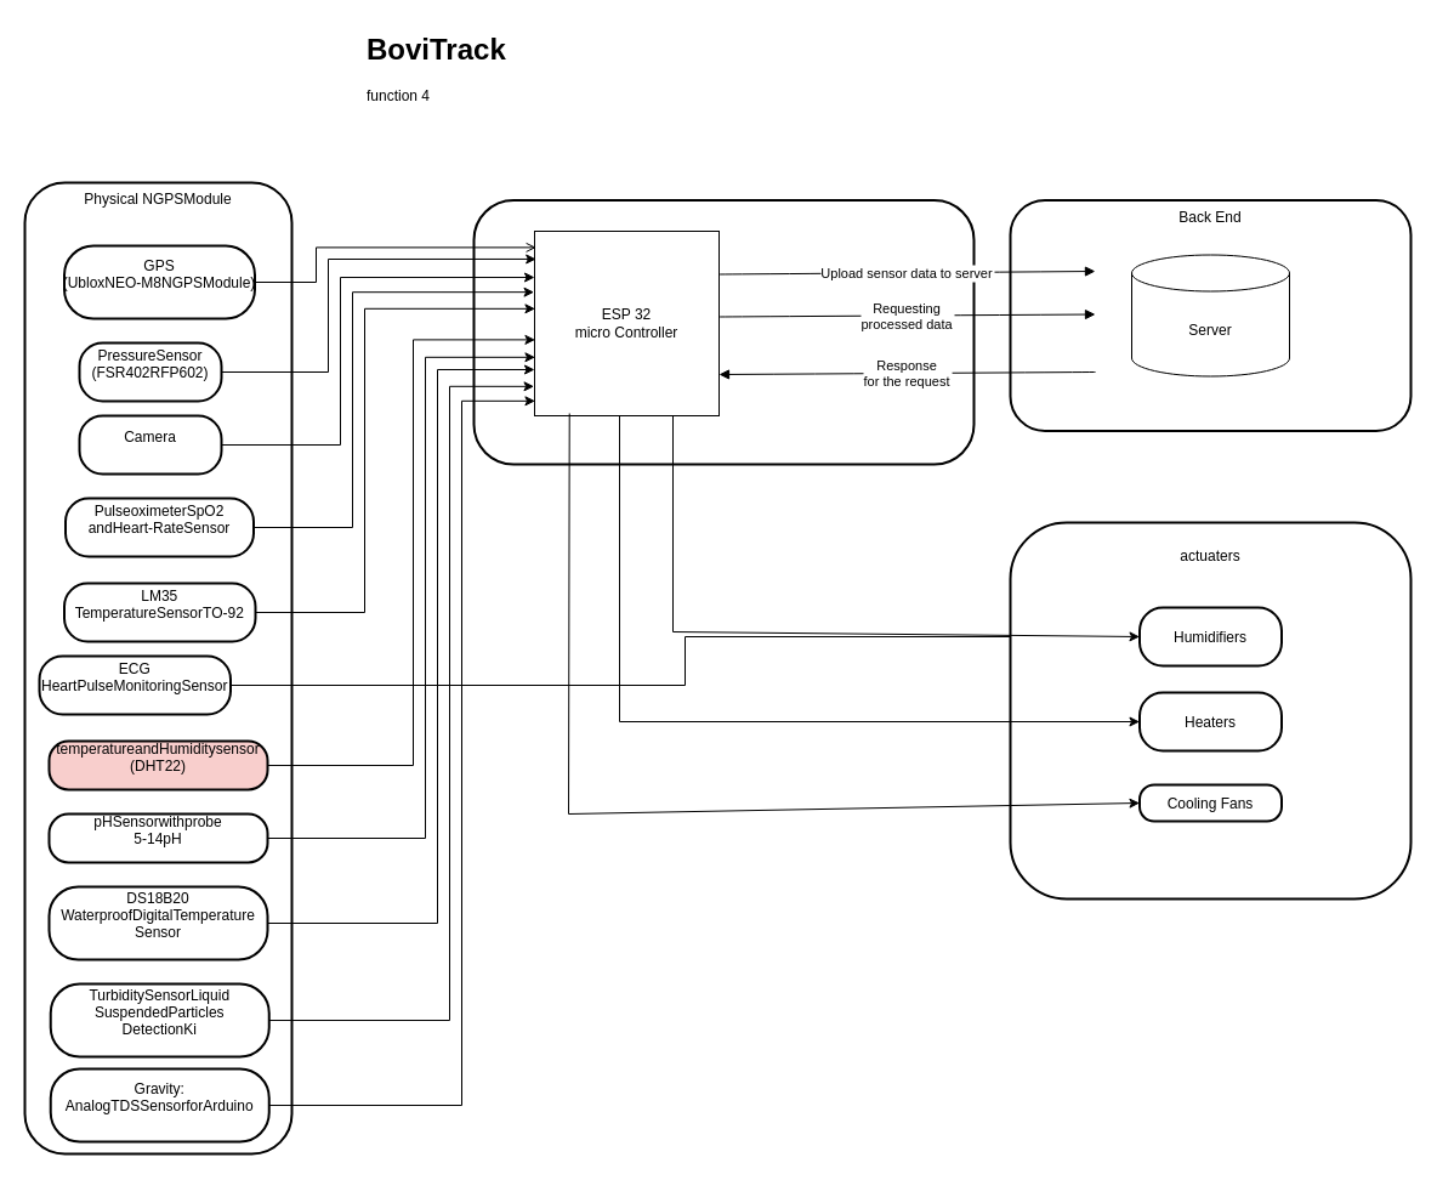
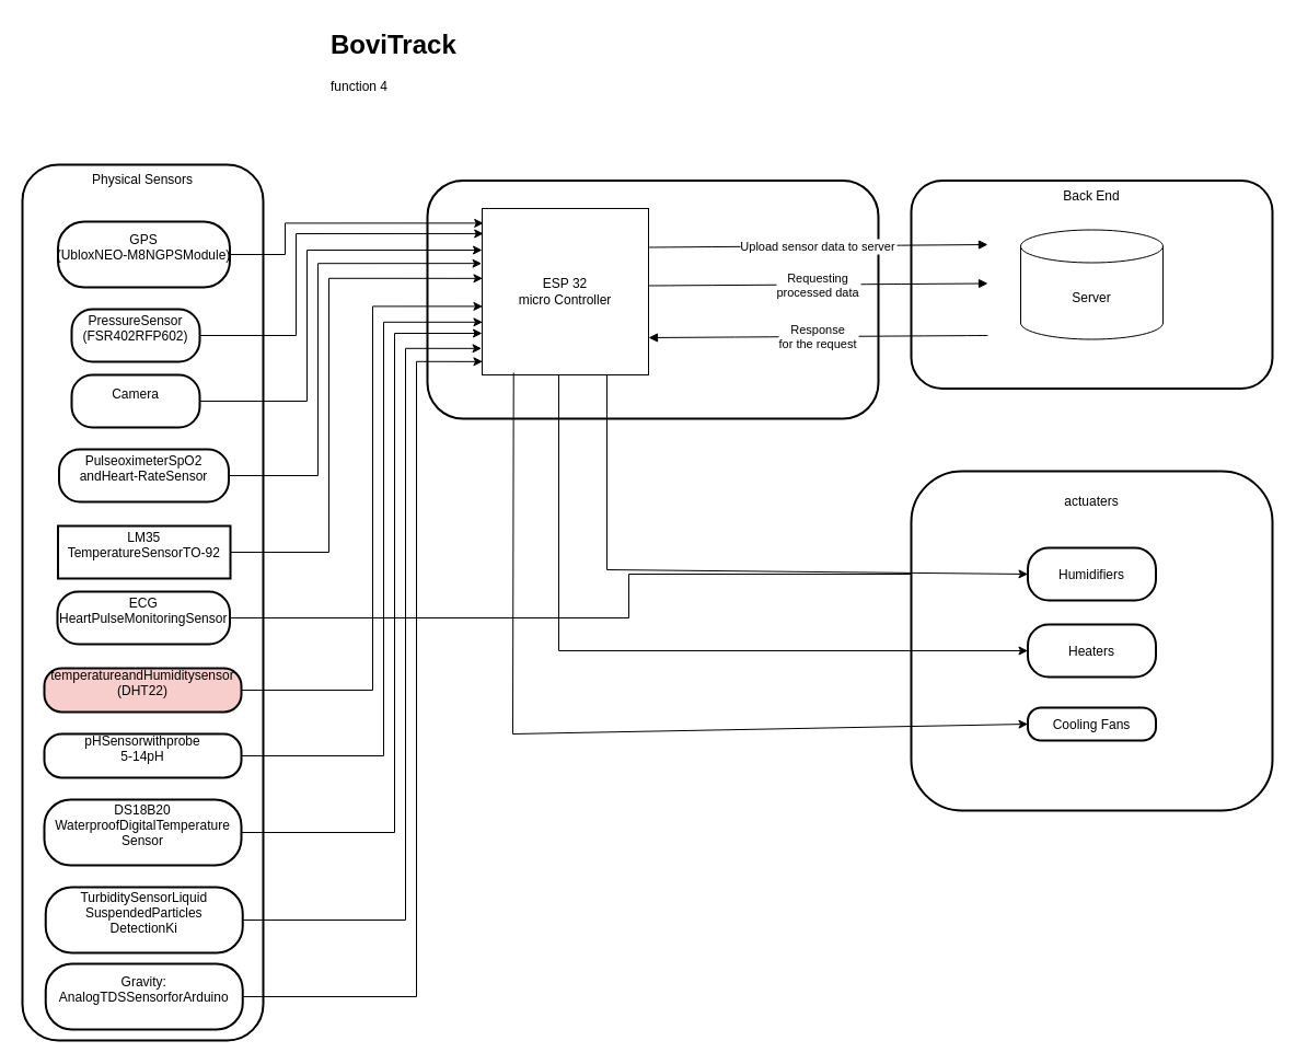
  <mxCell id="0" />
  <mxCell id="1" parent="0" />
  <mxCell id="2" value="Back End" style="whiteSpace=wrap;strokeWidth=2;rounded=1;verticalAlign=top;" parent="1" vertex="1"><mxGeometry x="832" y="164.5" width="330" height="190" as="geometry" /></mxCell>
  <mxCell id="3" value="" style="whiteSpace=wrap;strokeWidth=2;rounded=1;" parent="1" vertex="1"><mxGeometry x="390" y="164.5" width="412" height="217.5" as="geometry" /></mxCell>
- <mxCell id="4" value="Physical NGPSModule" style="strokeWidth=2;rounded=1;align=center;whiteSpace=wrap;labelPosition=center;verticalLabelPosition=middle;verticalAlign=top;horizontal=1;" parent="1" vertex="1"><mxGeometry x="20" y="150" width="220" height="800" as="geometry" /></mxCell>
+ <mxCell id="4" value="Physical Sensors" style="strokeWidth=2;rounded=1;align=center;whiteSpace=wrap;labelPosition=center;verticalLabelPosition=middle;verticalAlign=top;horizontal=1;" parent="1" vertex="1"><mxGeometry x="20" y="150" width="220" height="800" as="geometry" /></mxCell>
  <mxCell id="5" value="&#10;GPS&#10;(UbloxNEO-M8NGPSModule)&#10;&#10;" style="rounded=1;arcSize=40;strokeWidth=2;" parent="1" vertex="1"><mxGeometry x="52.5" y="202" width="157" height="60" as="geometry" /></mxCell>
  <mxCell id="6" value="Upload sensor data to server" style="curved=1;startArrow=none;endArrow=block;entryX=0.212;entryY=0.5;entryDx=0;entryDy=0;entryPerimeter=0;" parent="1" edge="1"><mxGeometry relative="1" as="geometry"><Array as="points" /><mxPoint x="592" y="225.5" as="sourcePoint" /><mxPoint x="901.96" y="223" as="targetPoint" /></mxGeometry></mxCell>
  <mxCell id="7" value="ESP 32&lt;div&gt;micro Controller&lt;/div&gt;" style="whiteSpace=wrap;html=1;aspect=fixed;" parent="1" vertex="1"><mxGeometry x="440" y="190" width="152" height="152" as="geometry" /></mxCell>
  <mxCell id="8" value="Server" style="shape=cylinder3;whiteSpace=wrap;html=1;boundedLbl=1;backgroundOutline=1;size=15;" parent="1" vertex="1"><mxGeometry x="932" y="209.5" width="130" height="100" as="geometry" /></mxCell>
  <mxCell id="9" value="Requesting&#10;processed data" style="curved=1;startArrow=none;endArrow=block;entryX=0.212;entryY=0.5;entryDx=0;entryDy=0;entryPerimeter=0;" parent="1" edge="1"><mxGeometry relative="1" as="geometry"><Array as="points" /><mxPoint x="592" y="260.5" as="sourcePoint" /><mxPoint x="902" y="258.5" as="targetPoint" /></mxGeometry></mxCell>
  <mxCell id="10" value="Response&#10;for the request" style="curved=1;startArrow=none;endArrow=block;entryX=0.212;entryY=0.5;entryDx=0;entryDy=0;entryPerimeter=0;" parent="1" edge="1"><mxGeometry relative="1" as="geometry"><Array as="points" /><mxPoint x="902" y="306" as="sourcePoint" /><mxPoint x="592" y="308" as="targetPoint" /></mxGeometry></mxCell>
  <mxCell id="11" value="&#10;PressureSensor&#10;(FSR402RFP602)&#10;&#10;" style="rounded=1;arcSize=40;strokeWidth=2;" parent="1" vertex="1"><mxGeometry x="65" y="282" width="117" height="48" as="geometry" /></mxCell>
  <mxCell id="12" style="edgeStyle=orthogonalEdgeStyle;rounded=0;orthogonalLoop=1;jettySize=auto;html=1;entryX=0;entryY=0.25;entryDx=0;entryDy=0;" parent="1" source="13" target="7" edge="1"><mxGeometry relative="1" as="geometry"><Array as="points"><mxPoint x="280" y="366" /><mxPoint x="280" y="228" /></Array></mxGeometry></mxCell>
  <mxCell id="13" value="&#10;Camera&#10;&#10;" style="rounded=1;arcSize=40;strokeWidth=2;" parent="1" vertex="1"><mxGeometry x="65" y="342" width="117" height="48" as="geometry" /></mxCell>
  <mxCell id="14" value="&lt;h1 style=&quot;margin-top: 0px;&quot;&gt;BoviTrack&lt;/h1&gt;&lt;div&gt;function 4&lt;/div&gt;" style="text;html=1;whiteSpace=wrap;overflow=hidden;rounded=0;" parent="1" vertex="1"><mxGeometry x="300" width="570" height="120" as="geometry" y="20" /></mxCell>
  <mxCell id="15" value="&#10;PulseoximeterSpO2&#10;andHeart-RateSensor&#10;&#10;" style="rounded=1;arcSize=40;strokeWidth=2;" parent="1" vertex="1"><mxGeometry x="53.5" y="410" width="155" height="48" as="geometry" /></mxCell>
- <mxCell id="16" value="&#10;LM35&#10;TemperatureSensorTO-92&#10;&#10;" style="rounded=1;arcSize=40;strokeWidth=2;" parent="1" vertex="1"><mxGeometry x="52.5" y="480" width="157.5" height="48" as="geometry" /></mxCell>
+ <mxCell id="16" value="&#10;LM35&#10;TemperatureSensorTO-92&#10;&#10;" style="arcSize=40;strokeWidth=2;rounded=0;" parent="1" vertex="1"><mxGeometry x="52.5" y="480" width="157.5" height="48" as="geometry" /></mxCell>
  <mxCell id="17" style="edgeStyle=orthogonalEdgeStyle;rounded=0;orthogonalLoop=1;jettySize=auto;html=1;" parent="1" source="18" target="24" edge="1"><mxGeometry relative="1" as="geometry" /></mxCell>
- <mxCell id="18" value="&#10;ECG&#10;HeartPulseMonitoringSensor&#10;&#10;" style="rounded=1;arcSize=40;strokeWidth=2;" parent="1" vertex="1"><mxGeometry x="32" y="540" width="157.5" height="48" as="geometry" /></mxCell>
+ <mxCell id="18" value="&#10;ECG&#10;HeartPulseMonitoringSensor&#10;&#10;" style="rounded=1;arcSize=40;strokeWidth=2;" parent="1" vertex="1"><mxGeometry x="52" y="540" width="157.5" height="48" as="geometry" /></mxCell>
  <mxCell id="19" value="&#10;temperatureandHumiditysensor&#10;(DHT22)&#10;&#10;" style="rounded=1;arcSize=40;strokeWidth=2;fillColor=#f8cecc;" parent="1" vertex="1"><mxGeometry x="40" y="610" width="180" height="40" as="geometry" /></mxCell>
  <mxCell id="20" value="&#10;pHSensorwithprobe&#10;5-14pH&#10;&#10;" style="rounded=1;arcSize=40;strokeWidth=2;" parent="1" vertex="1"><mxGeometry x="40" y="670" width="180" height="40" as="geometry" /></mxCell>
  <mxCell id="21" style="edgeStyle=orthogonalEdgeStyle;rounded=0;orthogonalLoop=1;jettySize=auto;html=1;entryX=0;entryY=0.75;entryDx=0;entryDy=0;" parent="1" source="22" target="7" edge="1"><mxGeometry relative="1" as="geometry"><Array as="points"><mxPoint x="360" y="760" /><mxPoint x="360" y="304" /></Array></mxGeometry></mxCell>
  <mxCell id="22" value="&#10;DS18B20&#10;WaterproofDigitalTemperature&#10;Sensor&#10;&#10;" style="rounded=1;arcSize=40;strokeWidth=2;" parent="1" vertex="1"><mxGeometry x="40" y="730" width="180" height="60" as="geometry" /></mxCell>
  <mxCell id="23" value="&#10;actuaters&#10;" style="whiteSpace=wrap;strokeWidth=2;rounded=1;verticalAlign=top;" parent="1" vertex="1"><mxGeometry x="832" y="430" width="330" height="310" as="geometry" /></mxCell>
  <mxCell id="24" value="Humidifiers" style="rounded=1;arcSize=40;strokeWidth=2;" parent="1" vertex="1"><mxGeometry x="938.5" y="500" width="117" height="48" as="geometry" /></mxCell>
  <mxCell id="25" value="Heaters" style="rounded=1;arcSize=40;strokeWidth=2;" parent="1" vertex="1"><mxGeometry x="938.5" y="570" width="117" height="48" as="geometry" /></mxCell>
  <mxCell id="26" value="Cooling Fans" style="rounded=1;arcSize=40;strokeWidth=2;" parent="1" vertex="1"><mxGeometry x="938.5" y="646" width="117" height="30" as="geometry" /></mxCell>
  <mxCell id="27" value="" style="endArrow=classic;html=1;rounded=0;exitX=0.75;exitY=1;exitDx=0;exitDy=0;entryX=0;entryY=0.5;entryDx=0;entryDy=0;" parent="1" source="7" target="24" edge="1"><mxGeometry width="50" height="50" relative="1" as="geometry"><mxPoint x="620" y="430" as="sourcePoint" /><mxPoint x="550" y="500" as="targetPoint" /><Array as="points"><mxPoint x="554" y="520" /></Array></mxGeometry></mxCell>
  <mxCell id="28" value="" style="endArrow=classic;html=1;rounded=0;exitX=0.75;exitY=1;exitDx=0;exitDy=0;entryX=0;entryY=0.5;entryDx=0;entryDy=0;" parent="1" target="25" edge="1"><mxGeometry width="50" height="50" relative="1" as="geometry"><mxPoint x="510" y="342" as="sourcePoint" /><mxPoint x="902" y="524" as="targetPoint" /><Array as="points"><mxPoint x="510" y="594" /></Array></mxGeometry></mxCell>
  <mxCell id="29" value="" style="endArrow=classic;html=1;rounded=0;exitX=0.189;exitY=0.987;exitDx=0;exitDy=0;entryX=0;entryY=0.5;entryDx=0;entryDy=0;exitPerimeter=0;" parent="1" source="7" target="26" edge="1"><mxGeometry width="50" height="50" relative="1" as="geometry"><mxPoint x="520" y="352" as="sourcePoint" /><mxPoint x="949" y="604" as="targetPoint" /><Array as="points"><mxPoint x="468" y="670" /></Array></mxGeometry></mxCell>
  <mxCell id="30" value="&#10; TurbiditySensorLiquid&#10;SuspendedParticles&#10; DetectionKi&#10;&#10;" style="rounded=1;arcSize=40;strokeWidth=2;" parent="1" vertex="1"><mxGeometry x="41.25" y="810" width="180" height="60" as="geometry" /></mxCell>
  <mxCell id="31" value="&#10;Gravity:&#10;AnalogTDSSensorforArduino&#10;&#10;" style="rounded=1;arcSize=40;strokeWidth=2;" parent="1" vertex="1"><mxGeometry x="41.25" y="880" width="180" height="60" as="geometry" /></mxCell>
- <mxCell id="32" style="edgeStyle=orthogonalEdgeStyle;rounded=0;orthogonalLoop=1;jettySize=auto;html=1;entryX=0.008;entryY=0.088;entryDx=0;entryDy=0;entryPerimeter=0;endArrow=open;" parent="1" source="5" target="7" edge="1"><mxGeometry relative="1" as="geometry"><Array as="points"><mxPoint x="260" y="232" /><mxPoint x="260" y="203" /></Array></mxGeometry></mxCell>
+ <mxCell id="32" style="edgeStyle=orthogonalEdgeStyle;rounded=0;orthogonalLoop=1;jettySize=auto;html=1;entryX=0.008;entryY=0.088;entryDx=0;entryDy=0;entryPerimeter=0;" parent="1" source="5" target="7" edge="1"><mxGeometry relative="1" as="geometry"><Array as="points"><mxPoint x="260" y="232" /><mxPoint x="260" y="203" /></Array></mxGeometry></mxCell>
  <mxCell id="33" style="edgeStyle=orthogonalEdgeStyle;rounded=0;orthogonalLoop=1;jettySize=auto;html=1;entryX=0.008;entryY=0.151;entryDx=0;entryDy=0;entryPerimeter=0;" parent="1" source="11" target="7" edge="1"><mxGeometry relative="1" as="geometry"><Array as="points"><mxPoint x="270" y="306" /><mxPoint x="270" y="213" /></Array></mxGeometry></mxCell>
  <mxCell id="34" style="edgeStyle=orthogonalEdgeStyle;rounded=0;orthogonalLoop=1;jettySize=auto;html=1;entryX=-0.003;entryY=0.33;entryDx=0;entryDy=0;entryPerimeter=0;" parent="1" source="15" target="7" edge="1"><mxGeometry relative="1" as="geometry"><Array as="points"><mxPoint x="290" y="434" /><mxPoint x="290" y="240" /></Array></mxGeometry></mxCell>
  <mxCell id="35" style="edgeStyle=orthogonalEdgeStyle;rounded=0;orthogonalLoop=1;jettySize=auto;html=1;entryX=0.003;entryY=0.42;entryDx=0;entryDy=0;entryPerimeter=0;" parent="1" source="16" target="7" edge="1"><mxGeometry relative="1" as="geometry"><Array as="points"><mxPoint x="300" y="504" /><mxPoint x="300" y="254" /></Array></mxGeometry></mxCell>
  <mxCell id="36" style="edgeStyle=orthogonalEdgeStyle;rounded=0;orthogonalLoop=1;jettySize=auto;html=1;entryX=0.003;entryY=0.588;entryDx=0;entryDy=0;entryPerimeter=0;" parent="1" source="19" target="7" edge="1"><mxGeometry relative="1" as="geometry"><Array as="points"><mxPoint x="340" y="630" /><mxPoint x="340" y="279" /></Array></mxGeometry></mxCell>
  <mxCell id="37" style="edgeStyle=orthogonalEdgeStyle;rounded=0;orthogonalLoop=1;jettySize=auto;html=1;entryX=0.003;entryY=0.683;entryDx=0;entryDy=0;entryPerimeter=0;" parent="1" source="20" target="7" edge="1"><mxGeometry relative="1" as="geometry"><Array as="points"><mxPoint x="350" y="690" /><mxPoint x="350" y="294" /></Array></mxGeometry></mxCell>
  <mxCell id="38" style="edgeStyle=orthogonalEdgeStyle;rounded=0;orthogonalLoop=1;jettySize=auto;html=1;entryX=-0.003;entryY=0.841;entryDx=0;entryDy=0;entryPerimeter=0;" parent="1" source="30" target="7" edge="1"><mxGeometry relative="1" as="geometry"><Array as="points"><mxPoint x="370" y="840" /><mxPoint x="370" y="318" /></Array></mxGeometry></mxCell>
  <mxCell id="39" style="edgeStyle=orthogonalEdgeStyle;rounded=0;orthogonalLoop=1;jettySize=auto;html=1;entryX=0.003;entryY=0.92;entryDx=0;entryDy=0;entryPerimeter=0;" parent="1" source="31" target="7" edge="1"><mxGeometry relative="1" as="geometry"><Array as="points"><mxPoint x="380" y="910" /><mxPoint x="380" y="330" /></Array></mxGeometry></mxCell>
